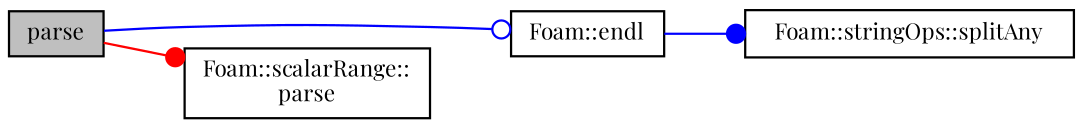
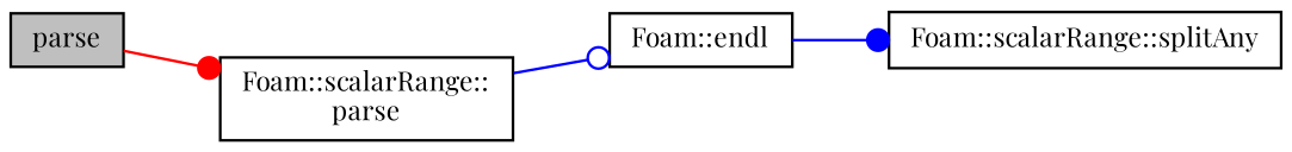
  digraph {
    fontname="Playfair Display"
    rankdir=LR
    node [color=black fontname="Playfair Display" fontsize=10 shape=record]
    edge [arrowhead=dot color=blue fontname="Playfair Display" fontsize=10 labelfontname=Helvetica labelfontsize=10 style=solid]
    n1 [fillcolor=grey75 fontcolor=black height=0.2 label=parse style=filled width=0.4]
    n2 [height=0.2 label="Foam::endl" width=0.4]
    n3 [height=0.2 label="Foam::scalarRange::\lparse" width=0.4]
-   n4 [height=0.2 label="Foam::stringOps::splitAny" width=0.4]
-   n1 -> n2 [arrowhead=odot]
+   n4 [height=0.2 label="Foam::scalarRange::splitAny" width=0.4]
+   n3 -> n2 [arrowhead=odot]
    n1 -> n3 [color=red]
    n2 -> n4
  }
